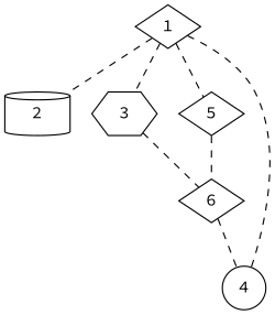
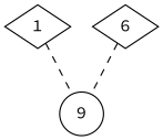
  graph {
    fontname="Source Code Pro"
    node [fontname="Source Code Pro" shape=diamond]
    edge [fontname="Source Code Pro" style=dashed]
-   2 [shape=cylinder]
    1
-   3 [shape=hexagon]
-   4 [shape=circle]
-   5
+   4 [shape=circle label=9]
    6
-   1 -- 2
-   1 -- 3
    1 -- 4
-   1 -- 5
-   3 -- 6
-   5 -- 6
    6 -- 4
  }
